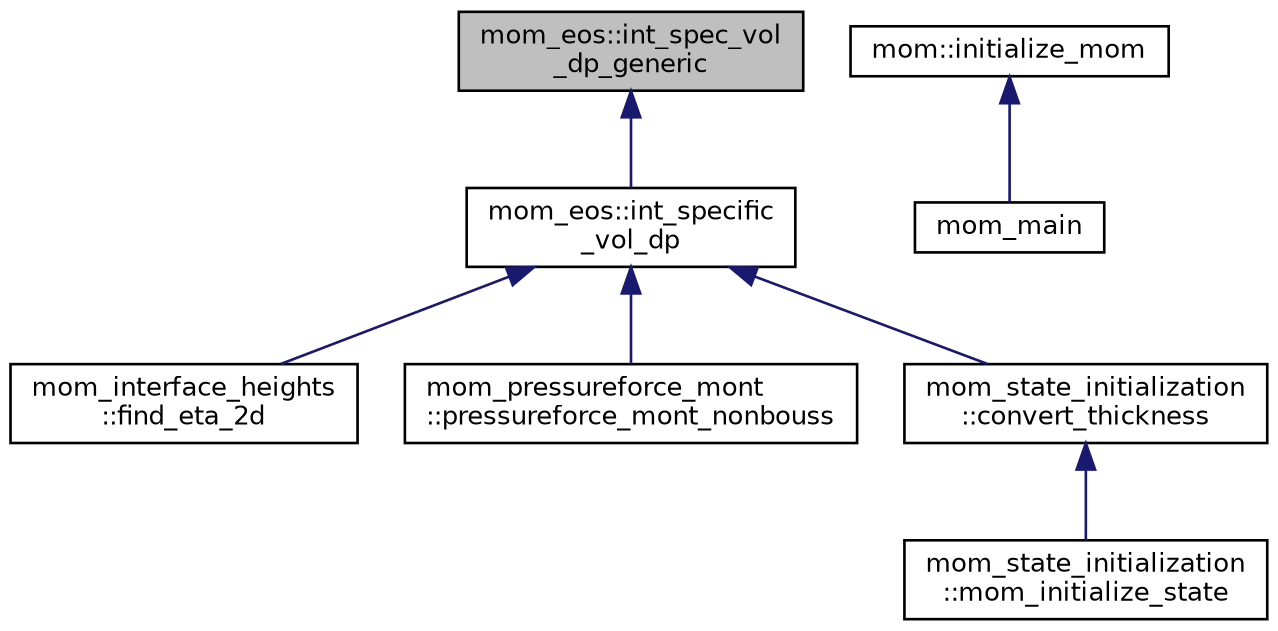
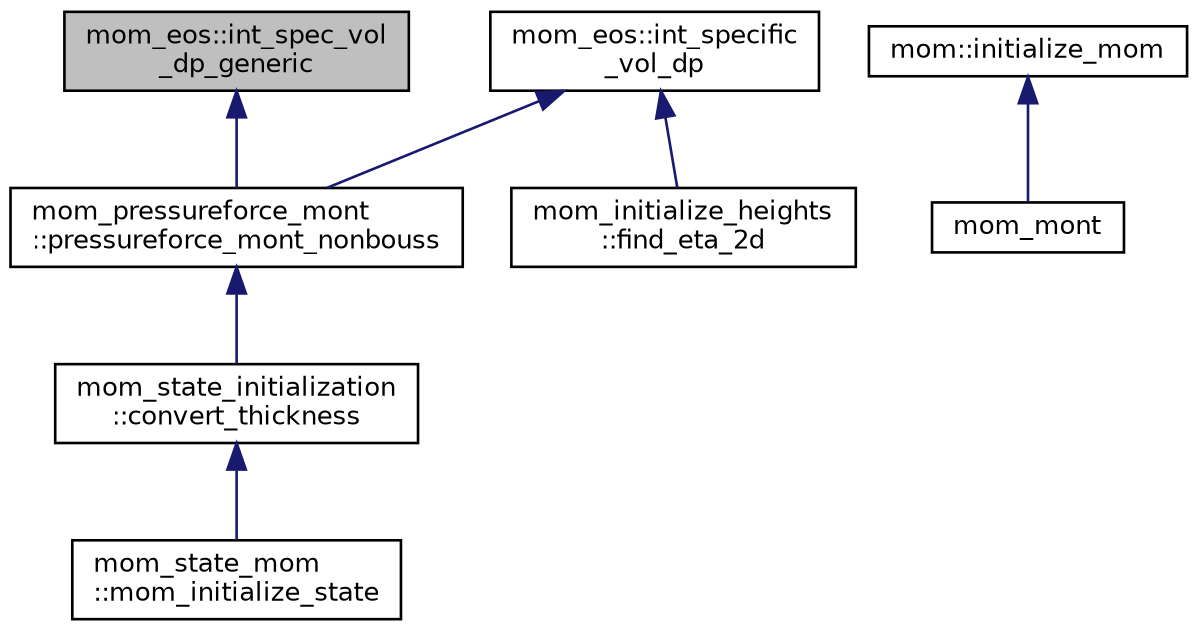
  digraph {
    rankdir=TB
    node [color=black fillcolor=white fontname=Helvetica fontsize=10 shape=record style=filled]
    edge [color=midnightblue dir=back fontname=Helvetica fontsize=10 labelfontname=Helvetica labelfontsize=10 style=solid]
    n1 [fillcolor=grey75 fontcolor=black height=0.2 label="mom_eos::int_spec_vol\l_dp_generic" width=0.4]
    n2 [height=0.2 label="mom_eos::int_specific\l_vol_dp" width=0.4]
-   n3 [height=0.2 label="mom_interface_heights\l::find_eta_2d" width=0.4]
+   n3 [height=0.2 label="mom_initialize_heights\l::find_eta_2d" width=0.4]
    n4 [height=0.2 label="mom_pressureforce_mont\l::pressureforce_mont_nonbouss" width=0.4]
    n5 [height=0.2 label="mom_state_initialization\l::convert_thickness" width=0.4]
-   n6 [height=0.2 label="mom_state_initialization\l::mom_initialize_state" width=0.4]
+   n6 [height=0.2 label="mom_state_mom\l::mom_initialize_state" width=0.4]
    n7 [height=0.2 label="mom::initialize_mom" width=0.4]
-   n8 [height=0.2 label=mom_main width=0.4]
-   n1 -> n2
+   n8 [height=0.2 label=mom_mont width=0.4]
+   n1 -> n4
    n2 -> n3
    n2 -> n4
-   n2 -> n5
+   n4 -> n5
    n5 -> n6
    n7 -> n8
  }
